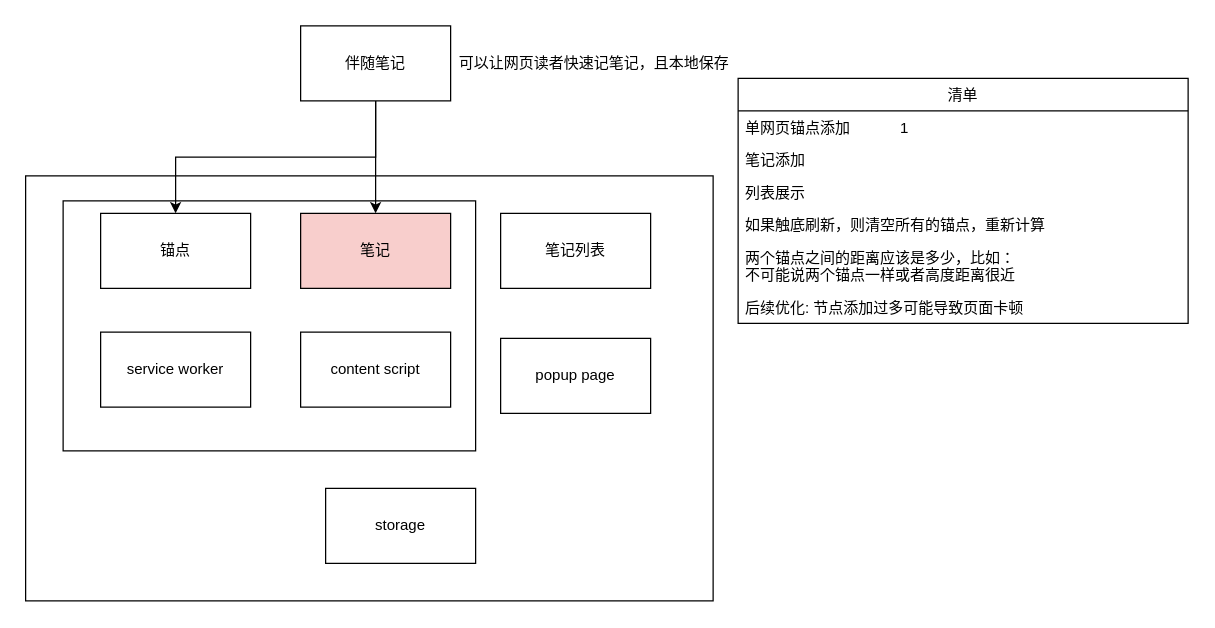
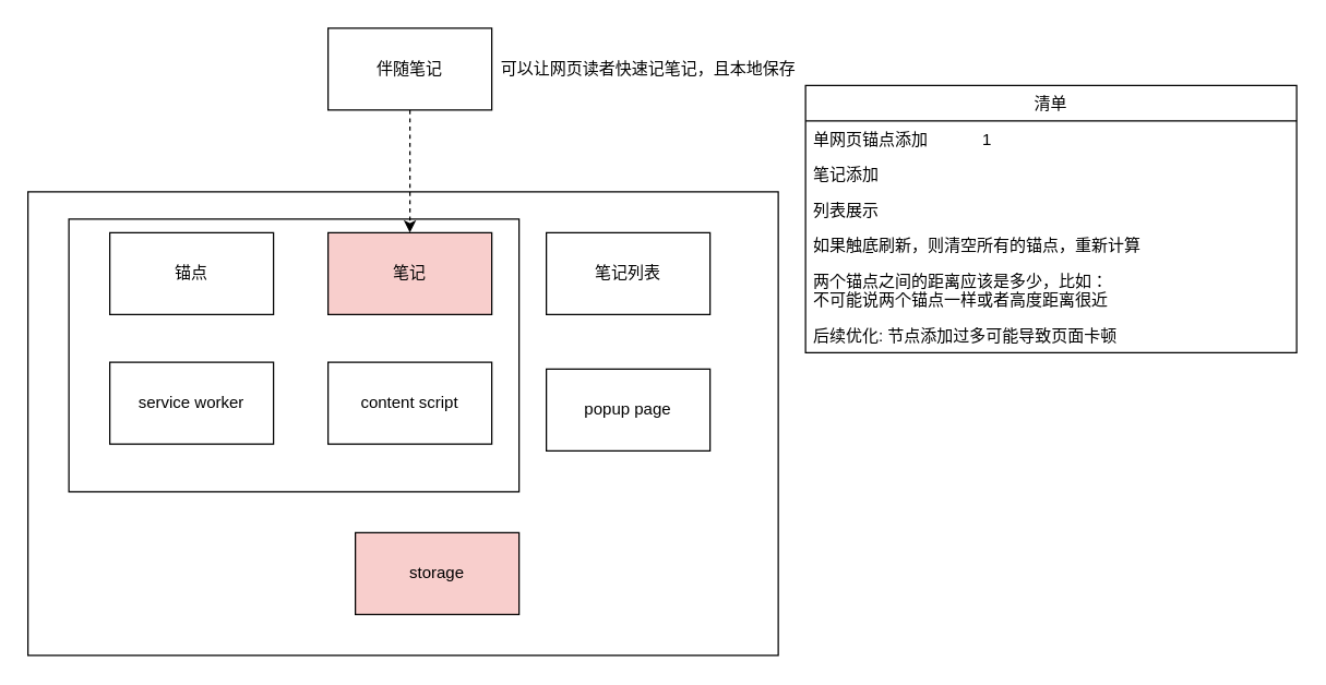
  <mxCell id="0" />
  <mxCell id="1" parent="0" />
  <mxCell id="2" value="" style="rounded=0;whiteSpace=wrap;html=1;" vertex="1" parent="1"><mxGeometry x="20" y="140" width="550" height="340" as="geometry" /></mxCell>
  <mxCell id="3" value="" style="rounded=0;whiteSpace=wrap;html=1;" vertex="1" parent="1"><mxGeometry x="50" y="160" width="330" height="200" as="geometry" /></mxCell>
  <mxCell id="4" value="锚点" style="rounded=0;whiteSpace=wrap;html=1;" vertex="1" parent="1"><mxGeometry x="80" y="170" width="120" height="60" as="geometry" /></mxCell>
  <mxCell id="5" value="笔记" style="rounded=0;whiteSpace=wrap;html=1;fillColor=#f8cecc;" vertex="1" parent="1"><mxGeometry x="240" y="170" width="120" height="60" as="geometry" /></mxCell>
- <mxCell id="6" style="edgeStyle=orthogonalEdgeStyle;rounded=0;orthogonalLoop=1;jettySize=auto;html=1;exitX=0.5;exitY=1;exitDx=0;exitDy=0;entryX=0.5;entryY=0;entryDx=0;entryDy=0;" edge="1" parent="1" source="8" target="4"><mxGeometry relative="1" as="geometry" /></mxCell>
- <mxCell id="7" style="edgeStyle=orthogonalEdgeStyle;rounded=0;orthogonalLoop=1;jettySize=auto;html=1;exitX=0.5;exitY=1;exitDx=0;exitDy=0;entryX=0.5;entryY=0;entryDx=0;entryDy=0;" edge="1" parent="1" source="8" target="5"><mxGeometry relative="1" as="geometry" /></mxCell>
+ <mxCell id="7" style="edgeStyle=orthogonalEdgeStyle;rounded=0;orthogonalLoop=1;jettySize=auto;html=1;exitX=0.5;exitY=1;exitDx=0;exitDy=0;entryX=0.5;entryY=0;entryDx=0;entryDy=0;dashed=1;" edge="1" parent="1" source="8" target="5"><mxGeometry relative="1" as="geometry" /></mxCell>
  <mxCell id="8" value="伴随笔记" style="rounded=0;whiteSpace=wrap;html=1;" vertex="1" parent="1"><mxGeometry x="240" y="20" width="120" height="60" as="geometry" /></mxCell>
  <mxCell id="9" value="可以让网页读者快速记笔记，且本地保存" style="text;html=1;strokeColor=none;fillColor=none;align=center;verticalAlign=middle;whiteSpace=wrap;rounded=0;" vertex="1" parent="1"><mxGeometry x="360" y="40" width="230" height="20" as="geometry" /></mxCell>
  <mxCell id="10" value="笔记列表" style="rounded=0;whiteSpace=wrap;html=1;" vertex="1" parent="1"><mxGeometry x="400" y="170" width="120" height="60" as="geometry" /></mxCell>
  <mxCell id="11" value="service worker" style="rounded=0;whiteSpace=wrap;html=1;" vertex="1" parent="1"><mxGeometry x="80" y="265" width="120" height="60" as="geometry" /></mxCell>
  <mxCell id="12" value="popup page" style="rounded=0;whiteSpace=wrap;html=1;" vertex="1" parent="1"><mxGeometry x="400" y="270" width="120" height="60" as="geometry" /></mxCell>
  <mxCell id="13" value="content script" style="rounded=0;whiteSpace=wrap;html=1;" vertex="1" parent="1"><mxGeometry x="240" y="265" width="120" height="60" as="geometry" /></mxCell>
- <mxCell id="14" value="storage" style="rounded=0;whiteSpace=wrap;html=1;" vertex="1" parent="1"><mxGeometry x="260" y="390" width="120" height="60" as="geometry" /></mxCell>
+ <mxCell id="14" value="storage" style="rounded=0;whiteSpace=wrap;html=1;fillColor=#f8cecc;" vertex="1" parent="1"><mxGeometry x="260" y="390" width="120" height="60" as="geometry" /></mxCell>
  <mxCell id="15" value="清单" style="swimlane;fontStyle=0;childLayout=stackLayout;horizontal=1;startSize=26;horizontalStack=0;resizeParent=1;resizeParentMax=0;resizeLast=0;collapsible=1;marginBottom=0;" vertex="1" parent="1"><mxGeometry x="590" y="62" width="360" height="196" as="geometry" /></mxCell>
  <mxCell id="16" value="单网页锚点添加            1" style="text;strokeColor=none;fillColor=none;align=left;verticalAlign=top;spacingLeft=4;spacingRight=4;overflow=hidden;rotatable=0;points=[[0,0.5],[1,0.5]];portConstraint=eastwest;" vertex="1" parent="15"><mxGeometry y="26" width="360" height="26" as="geometry" /></mxCell>
  <mxCell id="17" value="笔记添加" style="text;strokeColor=none;fillColor=none;align=left;verticalAlign=top;spacingLeft=4;spacingRight=4;overflow=hidden;rotatable=0;points=[[0,0.5],[1,0.5]];portConstraint=eastwest;" vertex="1" parent="15"><mxGeometry y="52" width="360" height="26" as="geometry" /></mxCell>
  <mxCell id="18" value="列表展示" style="text;strokeColor=none;fillColor=none;align=left;verticalAlign=top;spacingLeft=4;spacingRight=4;overflow=hidden;rotatable=0;points=[[0,0.5],[1,0.5]];portConstraint=eastwest;" vertex="1" parent="15"><mxGeometry y="78" width="360" height="26" as="geometry" /></mxCell>
  <mxCell id="19" value="如果触底刷新，则清空所有的锚点，重新计算" style="text;strokeColor=none;fillColor=none;align=left;verticalAlign=top;spacingLeft=4;spacingRight=4;overflow=hidden;rotatable=0;points=[[0,0.5],[1,0.5]];portConstraint=eastwest;" vertex="1" parent="15"><mxGeometry y="104" width="360" height="26" as="geometry" /></mxCell>
  <mxCell id="20" value="两个锚点之间的距离应该是多少，比如：&#10;不可能说两个锚点一样或者高度距离很近" style="text;strokeColor=none;fillColor=none;align=left;verticalAlign=top;spacingLeft=4;spacingRight=4;overflow=hidden;rotatable=0;points=[[0,0.5],[1,0.5]];portConstraint=eastwest;" vertex="1" parent="15"><mxGeometry y="130" width="360" height="40" as="geometry" /></mxCell>
  <mxCell id="21" value="后续优化: 节点添加过多可能导致页面卡顿" style="text;strokeColor=none;fillColor=none;align=left;verticalAlign=top;spacingLeft=4;spacingRight=4;overflow=hidden;rotatable=0;points=[[0,0.5],[1,0.5]];portConstraint=eastwest;" vertex="1" parent="15"><mxGeometry y="170" width="360" height="26" as="geometry" /></mxCell>
